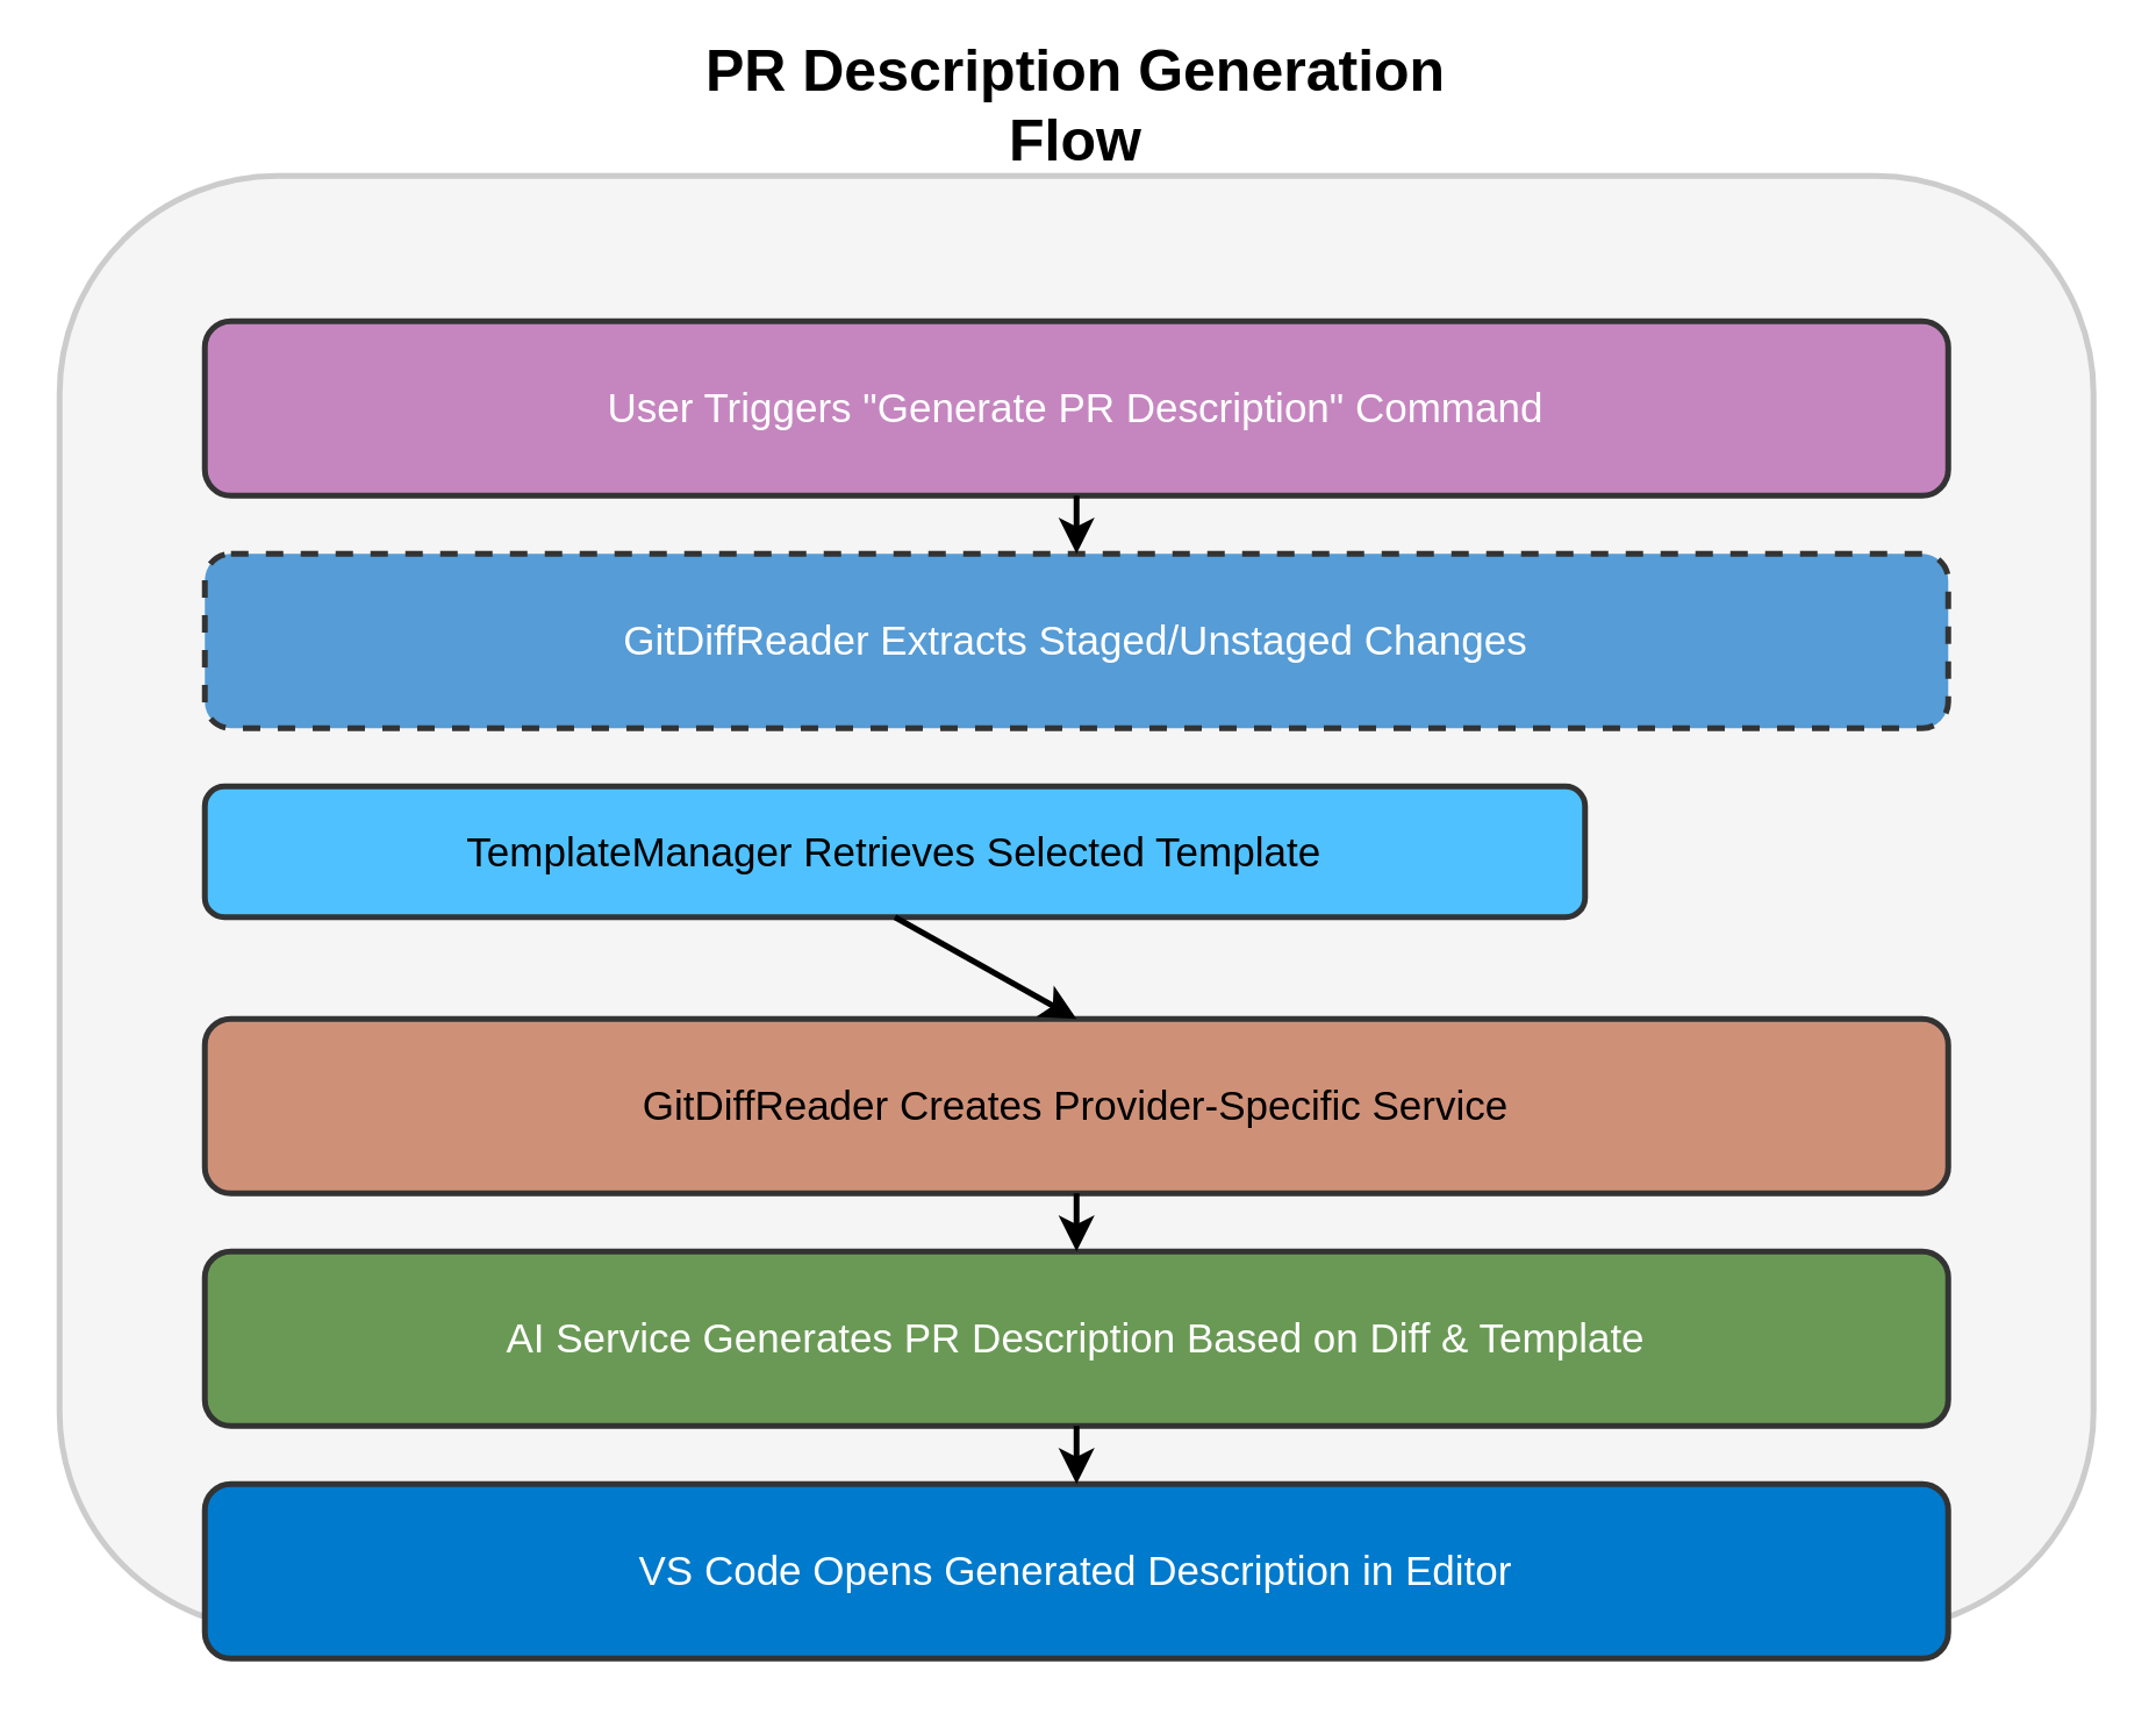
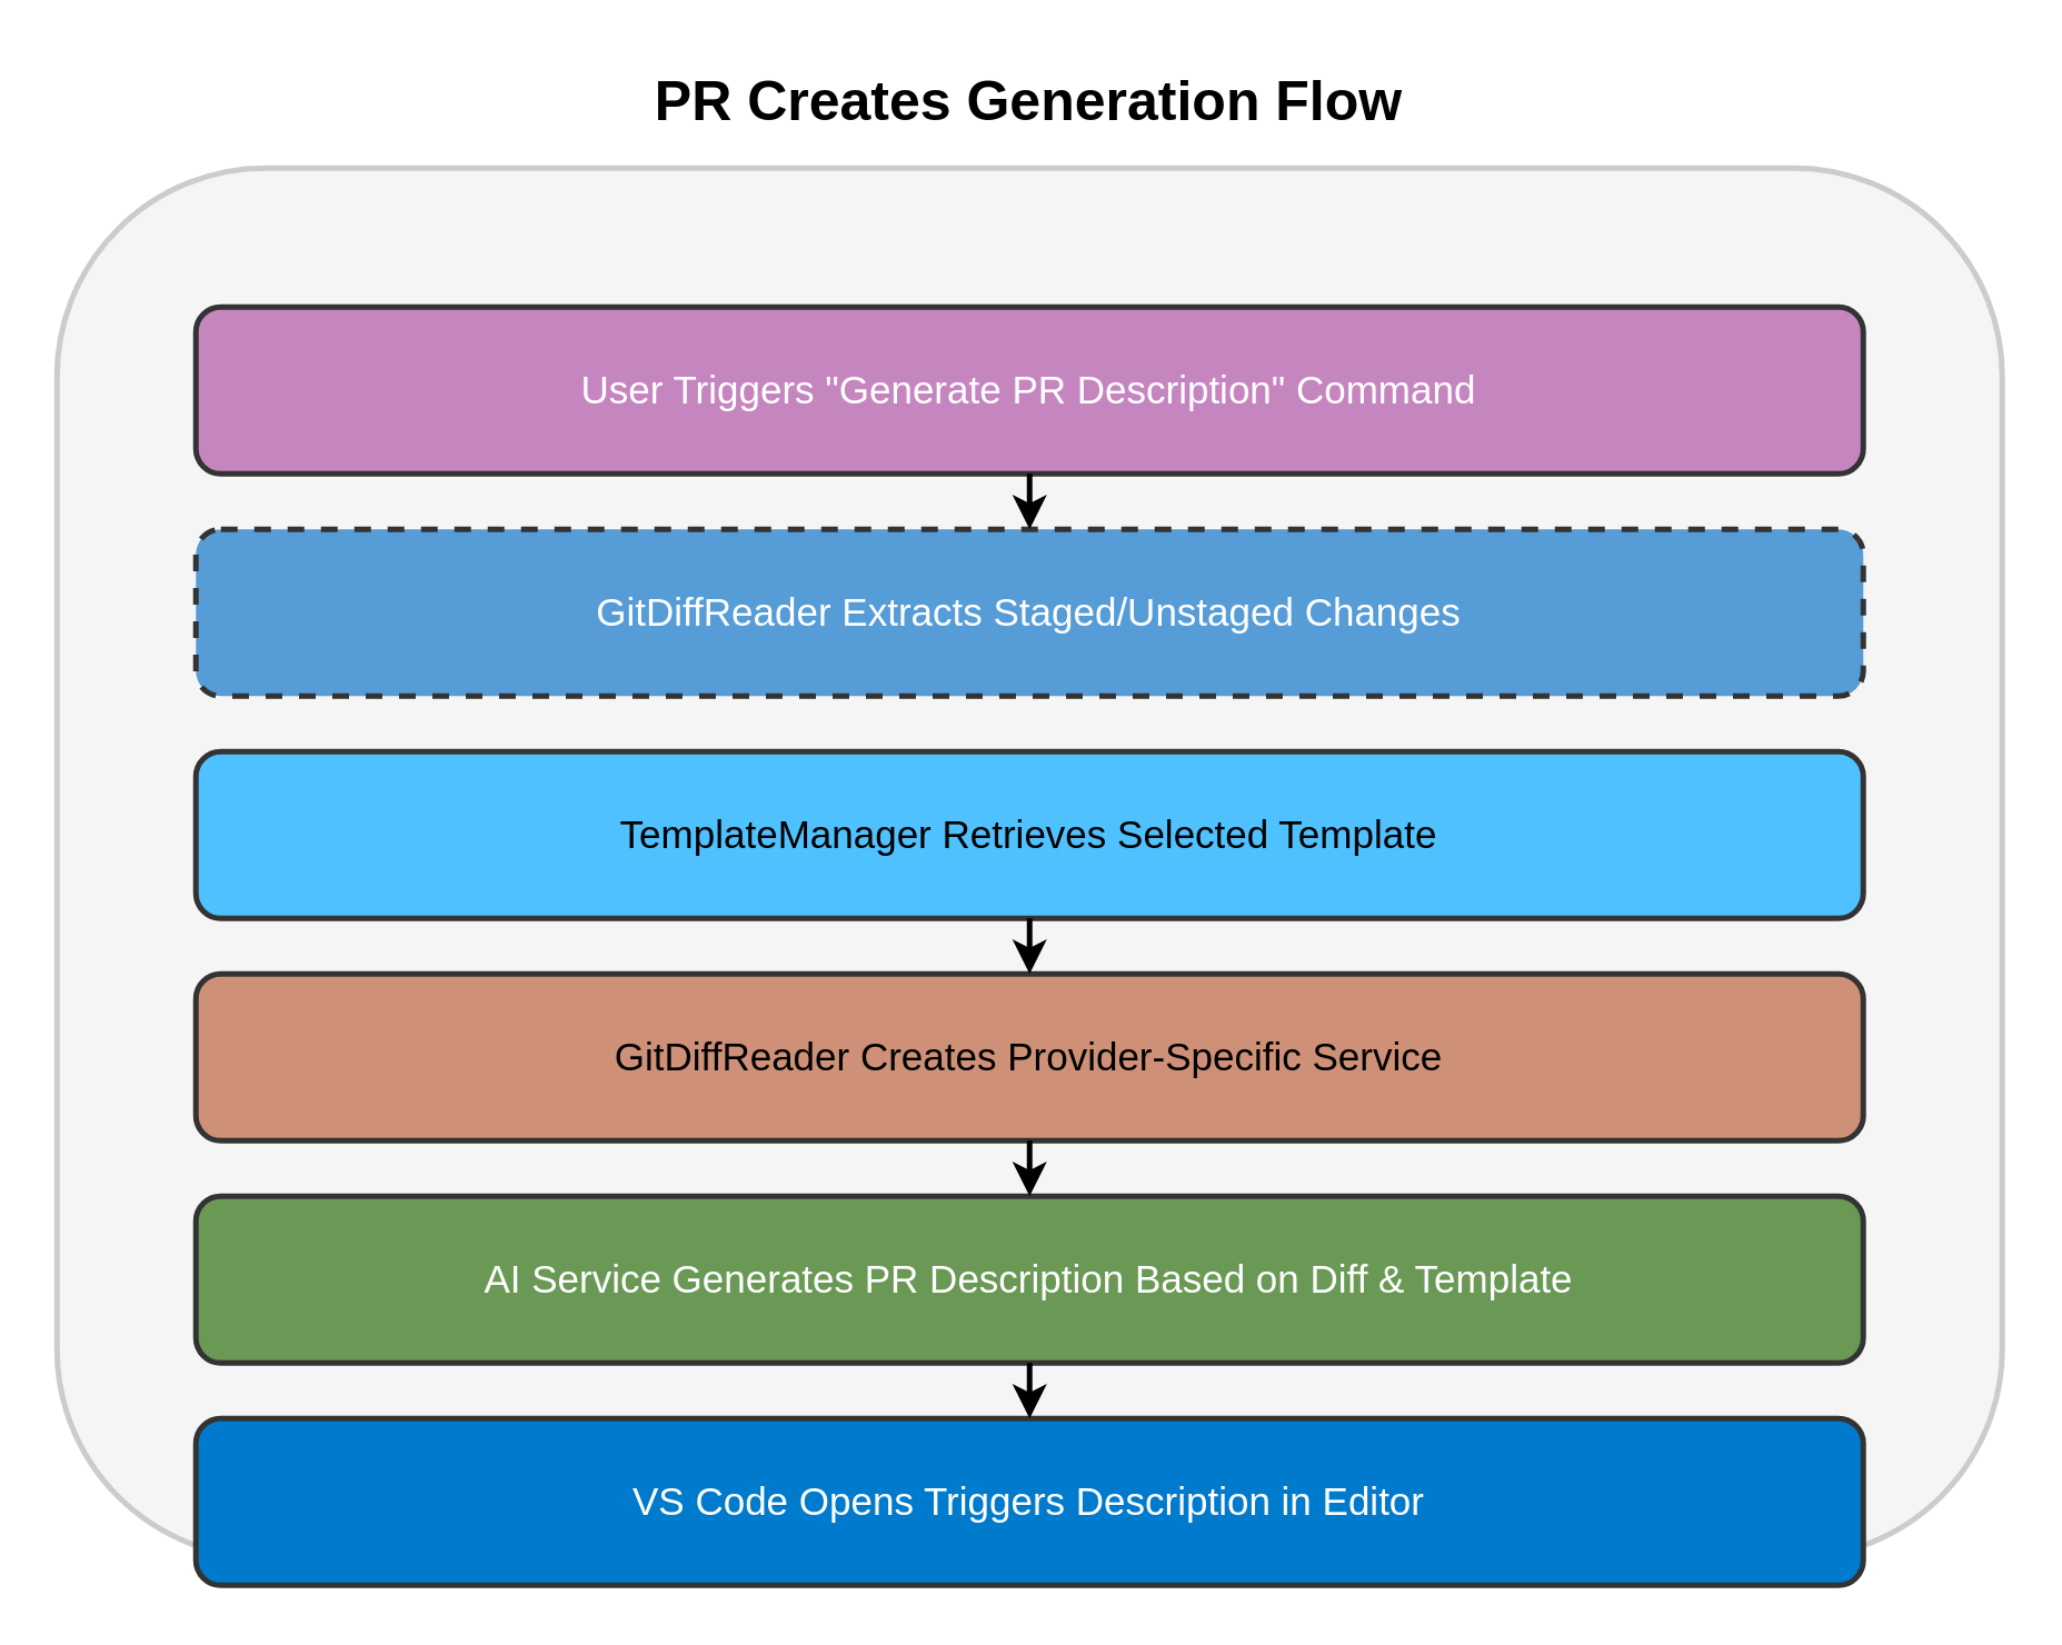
  <mxCell id="0" />
  <mxCell id="1" parent="0" />
  <mxCell id="2" value="" style="rounded=1;whiteSpace=wrap;html=1;fillColor=#F5F5F5;strokeColor=#CCCCCC;strokeWidth=2;" vertex="1" parent="1"><mxGeometry x="20" y="60" width="700" height="500" as="geometry" /></mxCell>
- <mxCell id="3" value="PR Description Generation Flow" style="text;html=1;strokeColor=none;fillColor=none;align=center;verticalAlign=middle;whiteSpace=wrap;rounded=0;fontSize=20;fontStyle=1;" vertex="1" parent="1"><mxGeometry x="220" y="20" width="300" height="30" as="geometry" /></mxCell>
+ <mxCell id="3" value="PR Creates Generation Flow" style="text;html=1;strokeColor=none;fillColor=none;align=center;verticalAlign=middle;whiteSpace=wrap;rounded=0;fontSize=20;fontStyle=1;" vertex="1" parent="1"><mxGeometry x="220" y="20" width="300" height="30" as="geometry" /></mxCell>
  <mxCell id="4" value="User Triggers &quot;Generate PR Description&quot; Command" style="rounded=1;whiteSpace=wrap;html=1;fillColor=#C586C0;strokeColor=#333333;strokeWidth=2;fontColor=#FFFFFF;fontSize=14;" vertex="1" parent="1"><mxGeometry x="70" y="110" width="600" height="60" as="geometry" /></mxCell>
  <mxCell id="5" value="GitDiffReader Extracts Staged/Unstaged Changes" style="rounded=1;whiteSpace=wrap;html=1;fillColor=#569CD6;strokeColor=#333333;strokeWidth=2;fontColor=#FFFFFF;fontSize=14;dashed=1;" vertex="1" parent="1"><mxGeometry x="70" y="190" width="600" height="60" as="geometry" /></mxCell>
- <mxCell id="6" value="TemplateManager Retrieves Selected Template" style="rounded=1;whiteSpace=wrap;html=1;fillColor=#4FC1FF;strokeColor=#333333;strokeWidth=2;fontSize=14;" vertex="1" parent="1"><mxGeometry x="70" y="270" width="475" height="45" as="geometry" /></mxCell>
+ <mxCell id="6" value="TemplateManager Retrieves Selected Template" style="rounded=1;whiteSpace=wrap;html=1;fillColor=#4FC1FF;strokeColor=#333333;strokeWidth=2;fontSize=14;" vertex="1" parent="1"><mxGeometry x="70" y="270" width="600" height="60" as="geometry" /></mxCell>
  <mxCell id="7" value="GitDiffReader Creates Provider-Specific Service" style="rounded=1;whiteSpace=wrap;html=1;fillColor=#CE9178;strokeColor=#333333;strokeWidth=2;fontSize=14;" vertex="1" parent="1"><mxGeometry x="70" y="350" width="600" height="60" as="geometry" /></mxCell>
  <mxCell id="8" value="AI Service Generates PR Description Based on Diff &amp; Template" style="rounded=1;whiteSpace=wrap;html=1;fillColor=#6A9955;strokeColor=#333333;strokeWidth=2;fontColor=#FFFFFF;fontSize=14;" vertex="1" parent="1"><mxGeometry x="70" y="430" width="600" height="60" as="geometry" /></mxCell>
- <mxCell id="9" value="VS Code Opens Generated Description in Editor" style="rounded=1;whiteSpace=wrap;html=1;fillColor=#007ACC;strokeColor=#333333;strokeWidth=2;fontColor=#FFFFFF;fontSize=14;" vertex="1" parent="1"><mxGeometry x="70" y="510" width="600" height="60" as="geometry" /></mxCell>
+ <mxCell id="9" value="VS Code Opens Triggers Description in Editor" style="rounded=1;whiteSpace=wrap;html=1;fillColor=#007ACC;strokeColor=#333333;strokeWidth=2;fontColor=#FFFFFF;fontSize=14;" vertex="1" parent="1"><mxGeometry x="70" y="510" width="600" height="60" as="geometry" /></mxCell>
  <mxCell id="10" value="" style="endArrow=classic;html=1;strokeWidth=2;exitX=0.5;exitY=1;exitDx=0;exitDy=0;entryX=0.5;entryY=0;entryDx=0;entryDy=0;" edge="1" parent="1" source="4" target="5"><mxGeometry width="50" height="50" relative="1" as="geometry"><mxPoint x="370" y="180" as="sourcePoint" /><mxPoint x="420" y="130" as="targetPoint" /></mxGeometry></mxCell>
  <mxCell id="11" value="" style="endArrow=classic;html=1;strokeWidth=2;exitX=0.5;exitY=1;exitDx=0;exitDy=0;entryX=0.5;entryY=0;entryDx=0;entryDy=0;" edge="1" parent="1" source="6" target="7"><mxGeometry width="50" height="50" relative="1" as="geometry"><mxPoint x="370" y="340" as="sourcePoint" /><mxPoint x="420" y="290" as="targetPoint" /></mxGeometry></mxCell>
  <mxCell id="12" value="" style="endArrow=classic;html=1;strokeWidth=2;exitX=0.5;exitY=1;exitDx=0;exitDy=0;entryX=0.5;entryY=0;entryDx=0;entryDy=0;" edge="1" parent="1" source="7" target="8"><mxGeometry width="50" height="50" relative="1" as="geometry"><mxPoint x="370" y="420" as="sourcePoint" /><mxPoint x="420" y="370" as="targetPoint" /></mxGeometry></mxCell>
  <mxCell id="13" value="" style="endArrow=classic;html=1;strokeWidth=2;exitX=0.5;exitY=1;exitDx=0;exitDy=0;entryX=0.5;entryY=0;entryDx=0;entryDy=0;" edge="1" parent="1" source="8" target="9"><mxGeometry width="50" height="50" relative="1" as="geometry"><mxPoint x="370" y="500" as="sourcePoint" /><mxPoint x="420" y="450" as="targetPoint" /></mxGeometry></mxCell>
